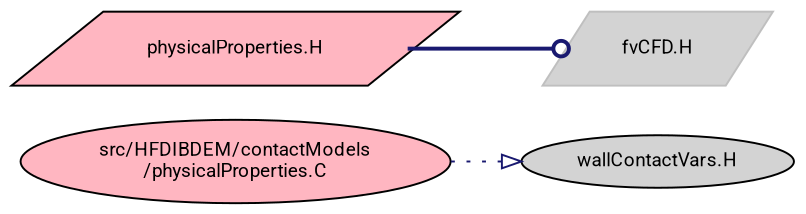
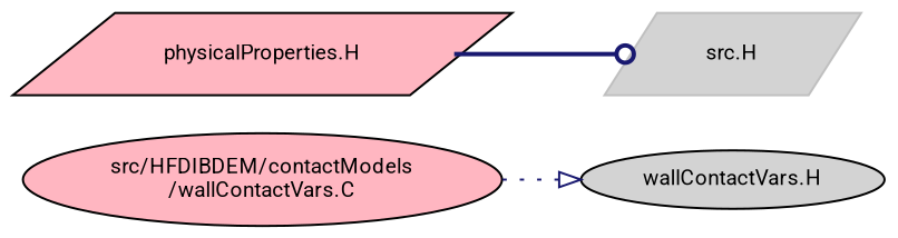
  digraph {
    fontname=Roboto
    rankdir=LR
    node [color=black fillcolor=lightpink fontname=Roboto fontsize=10 shape=ellipse style=filled]
    edge [color=midnightblue fontname=Roboto fontsize=10 labelfontname=Helvetica labelfontsize=10]
-   n1 [fontcolor=black height=0.2 label="src/HFDIBDEM/contactModels\l/physicalProperties.C" width=0.4]
+   n1 [fontcolor=black height=0.2 label="src/HFDIBDEM/contactModels\l/wallContactVars.C" width=0.4]
    n2 [fillcolor=lightgrey height=0.2 label="wallContactVars.H" width=0.4]
    n3 [height=0.2 label="physicalProperties.H" shape=parallelogram width=0.4]
-   n4 [color=grey75 fillcolor=lightgrey height=0.2 label="fvCFD.H" shape=parallelogram width=0.4]
+   n4 [color=grey75 fillcolor=lightgrey height=0.2 label="src.H" shape=parallelogram width=0.4]
    n1 -> n2 [arrowhead=onormal style=dotted]
    n3 -> n4 [arrowhead=odot style=bold]
  }
